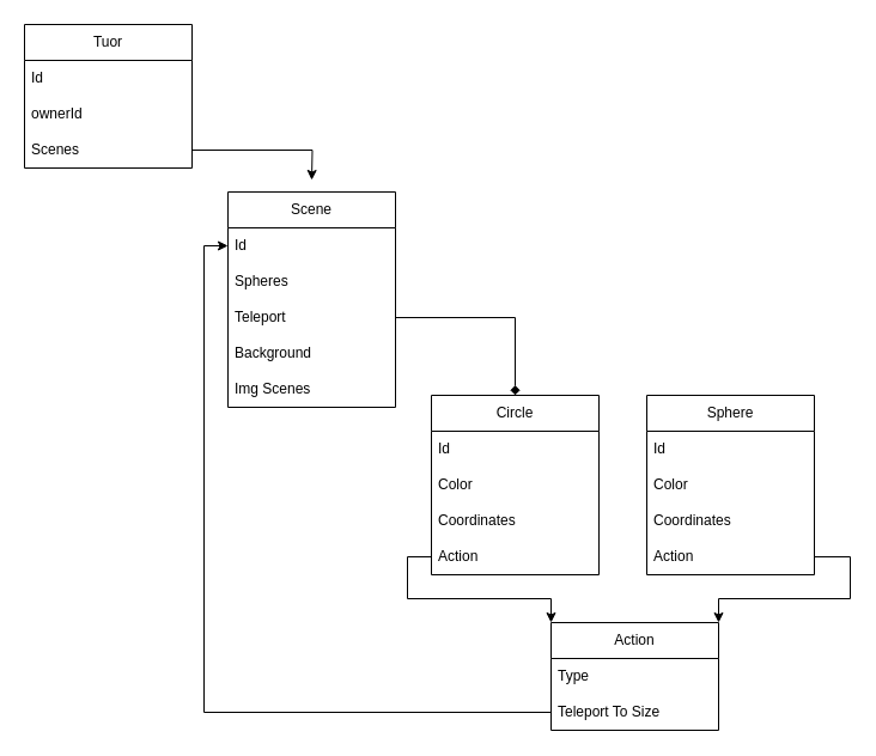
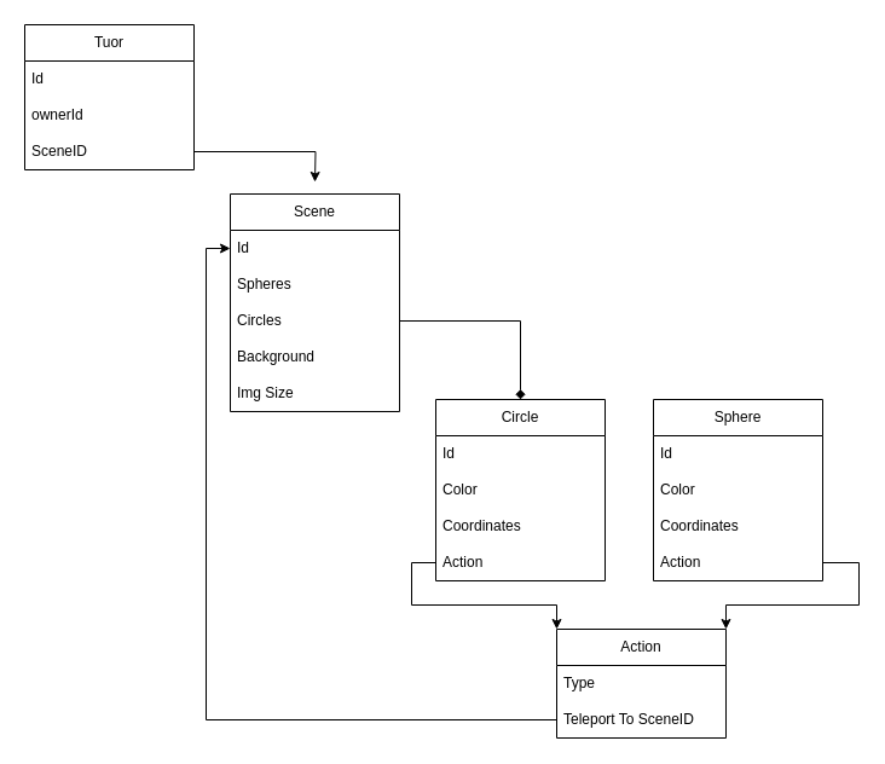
  <mxCell id="0" />
  <mxCell id="1" parent="0" />
  <mxCell id="2" value="Tuor" style="swimlane;fontStyle=0;childLayout=stackLayout;horizontal=1;startSize=30;horizontalStack=0;resizeParent=1;resizeParentMax=0;resizeLast=0;collapsible=1;marginBottom=0;whiteSpace=wrap;html=1;" vertex="1" parent="1"><mxGeometry x="20" y="20" width="140" height="120" as="geometry" /></mxCell>
  <mxCell id="3" value="Id" style="text;strokeColor=none;fillColor=none;align=left;verticalAlign=middle;spacingLeft=4;spacingRight=4;overflow=hidden;points=[[0,0.5],[1,0.5]];portConstraint=eastwest;rotatable=0;whiteSpace=wrap;html=1;" vertex="1" parent="2"><mxGeometry y="30" width="140" height="30" as="geometry" /></mxCell>
  <mxCell id="4" value="ownerId" style="text;strokeColor=none;fillColor=none;align=left;verticalAlign=middle;spacingLeft=4;spacingRight=4;overflow=hidden;points=[[0,0.5],[1,0.5]];portConstraint=eastwest;rotatable=0;whiteSpace=wrap;html=1;" vertex="1" parent="2"><mxGeometry y="60" width="140" height="30" as="geometry" /></mxCell>
- <mxCell id="5" value="Scenes" style="text;strokeColor=none;fillColor=none;align=left;verticalAlign=middle;spacingLeft=4;spacingRight=4;overflow=hidden;points=[[0,0.5],[1,0.5]];portConstraint=eastwest;rotatable=0;whiteSpace=wrap;html=1;" vertex="1" parent="2"><mxGeometry y="90" width="140" height="30" as="geometry" /></mxCell>
+ <mxCell id="5" value="SceneID" style="text;strokeColor=none;fillColor=none;align=left;verticalAlign=middle;spacingLeft=4;spacingRight=4;overflow=hidden;points=[[0,0.5],[1,0.5]];portConstraint=eastwest;rotatable=0;whiteSpace=wrap;html=1;" vertex="1" parent="2"><mxGeometry y="90" width="140" height="30" as="geometry" /></mxCell>
  <mxCell id="6" value="Scene" style="swimlane;fontStyle=0;childLayout=stackLayout;horizontal=1;startSize=30;horizontalStack=0;resizeParent=1;resizeParentMax=0;resizeLast=0;collapsible=1;marginBottom=0;whiteSpace=wrap;html=1;" vertex="1" parent="1"><mxGeometry x="190" y="160" width="140" height="180" as="geometry" /></mxCell>
  <mxCell id="7" value="Id" style="text;strokeColor=none;fillColor=none;align=left;verticalAlign=middle;spacingLeft=4;spacingRight=4;overflow=hidden;points=[[0,0.5],[1,0.5]];portConstraint=eastwest;rotatable=0;whiteSpace=wrap;html=1;" vertex="1" parent="6"><mxGeometry y="30" width="140" height="30" as="geometry" /></mxCell>
  <mxCell id="8" value="Spheres" style="text;strokeColor=none;fillColor=none;align=left;verticalAlign=middle;spacingLeft=4;spacingRight=4;overflow=hidden;points=[[0,0.5],[1,0.5]];portConstraint=eastwest;rotatable=0;whiteSpace=wrap;html=1;" vertex="1" parent="6"><mxGeometry y="60" width="140" height="30" as="geometry" /></mxCell>
- <mxCell id="9" value="Teleport" style="text;strokeColor=none;fillColor=none;align=left;verticalAlign=middle;spacingLeft=4;spacingRight=4;overflow=hidden;points=[[0,0.5],[1,0.5]];portConstraint=eastwest;rotatable=0;whiteSpace=wrap;html=1;" vertex="1" parent="6"><mxGeometry y="90" width="140" height="30" as="geometry" /></mxCell>
+ <mxCell id="9" value="Circles" style="text;strokeColor=none;fillColor=none;align=left;verticalAlign=middle;spacingLeft=4;spacingRight=4;overflow=hidden;points=[[0,0.5],[1,0.5]];portConstraint=eastwest;rotatable=0;whiteSpace=wrap;html=1;" vertex="1" parent="6"><mxGeometry y="90" width="140" height="30" as="geometry" /></mxCell>
  <mxCell id="10" value="Background" style="text;strokeColor=none;fillColor=none;align=left;verticalAlign=middle;spacingLeft=4;spacingRight=4;overflow=hidden;points=[[0,0.5],[1,0.5]];portConstraint=eastwest;rotatable=0;whiteSpace=wrap;html=1;" vertex="1" parent="6"><mxGeometry y="120" width="140" height="30" as="geometry" /></mxCell>
- <mxCell id="11" value="Img Scenes" style="text;strokeColor=none;fillColor=none;align=left;verticalAlign=middle;spacingLeft=4;spacingRight=4;overflow=hidden;points=[[0,0.5],[1,0.5]];portConstraint=eastwest;rotatable=0;whiteSpace=wrap;html=1;" vertex="1" parent="6"><mxGeometry y="150" width="140" height="30" as="geometry" /></mxCell>
+ <mxCell id="11" value="Img Size" style="text;strokeColor=none;fillColor=none;align=left;verticalAlign=middle;spacingLeft=4;spacingRight=4;overflow=hidden;points=[[0,0.5],[1,0.5]];portConstraint=eastwest;rotatable=0;whiteSpace=wrap;html=1;" vertex="1" parent="6"><mxGeometry y="150" width="140" height="30" as="geometry" /></mxCell>
  <mxCell id="12" value="Circle" style="swimlane;fontStyle=0;childLayout=stackLayout;horizontal=1;startSize=30;horizontalStack=0;resizeParent=1;resizeParentMax=0;resizeLast=0;collapsible=1;marginBottom=0;whiteSpace=wrap;html=1;" vertex="1" parent="1"><mxGeometry x="360" y="330" width="140" height="150" as="geometry" /></mxCell>
  <mxCell id="13" value="Id" style="text;strokeColor=none;fillColor=none;align=left;verticalAlign=middle;spacingLeft=4;spacingRight=4;overflow=hidden;points=[[0,0.5],[1,0.5]];portConstraint=eastwest;rotatable=0;whiteSpace=wrap;html=1;" vertex="1" parent="12"><mxGeometry y="30" width="140" height="30" as="geometry" /></mxCell>
  <mxCell id="14" value="Color" style="text;strokeColor=none;fillColor=none;align=left;verticalAlign=middle;spacingLeft=4;spacingRight=4;overflow=hidden;points=[[0,0.5],[1,0.5]];portConstraint=eastwest;rotatable=0;whiteSpace=wrap;html=1;" vertex="1" parent="12"><mxGeometry y="60" width="140" height="30" as="geometry" /></mxCell>
  <mxCell id="15" value="Coordinates" style="text;strokeColor=none;fillColor=none;align=left;verticalAlign=middle;spacingLeft=4;spacingRight=4;overflow=hidden;points=[[0,0.5],[1,0.5]];portConstraint=eastwest;rotatable=0;whiteSpace=wrap;html=1;" vertex="1" parent="12"><mxGeometry y="90" width="140" height="30" as="geometry" /></mxCell>
  <mxCell id="16" value="Action" style="text;strokeColor=none;fillColor=none;align=left;verticalAlign=middle;spacingLeft=4;spacingRight=4;overflow=hidden;points=[[0,0.5],[1,0.5]];portConstraint=eastwest;rotatable=0;whiteSpace=wrap;html=1;" vertex="1" parent="12"><mxGeometry y="120" width="140" height="30" as="geometry" /></mxCell>
  <mxCell id="17" value="Sphere" style="swimlane;fontStyle=0;childLayout=stackLayout;horizontal=1;startSize=30;horizontalStack=0;resizeParent=1;resizeParentMax=0;resizeLast=0;collapsible=1;marginBottom=0;whiteSpace=wrap;html=1;" vertex="1" parent="1"><mxGeometry x="540" y="330" width="140" height="150" as="geometry" /></mxCell>
  <mxCell id="18" value="Id" style="text;strokeColor=none;fillColor=none;align=left;verticalAlign=middle;spacingLeft=4;spacingRight=4;overflow=hidden;points=[[0,0.5],[1,0.5]];portConstraint=eastwest;rotatable=0;whiteSpace=wrap;html=1;" vertex="1" parent="17"><mxGeometry y="30" width="140" height="30" as="geometry" /></mxCell>
  <mxCell id="19" value="Color" style="text;strokeColor=none;fillColor=none;align=left;verticalAlign=middle;spacingLeft=4;spacingRight=4;overflow=hidden;points=[[0,0.5],[1,0.5]];portConstraint=eastwest;rotatable=0;whiteSpace=wrap;html=1;" vertex="1" parent="17"><mxGeometry y="60" width="140" height="30" as="geometry" /></mxCell>
  <mxCell id="20" value="Coordinates" style="text;strokeColor=none;fillColor=none;align=left;verticalAlign=middle;spacingLeft=4;spacingRight=4;overflow=hidden;points=[[0,0.5],[1,0.5]];portConstraint=eastwest;rotatable=0;whiteSpace=wrap;html=1;" vertex="1" parent="17"><mxGeometry y="90" width="140" height="30" as="geometry" /></mxCell>
  <mxCell id="21" value="Action" style="text;strokeColor=none;fillColor=none;align=left;verticalAlign=middle;spacingLeft=4;spacingRight=4;overflow=hidden;points=[[0,0.5],[1,0.5]];portConstraint=eastwest;rotatable=0;whiteSpace=wrap;html=1;" vertex="1" parent="17"><mxGeometry y="120" width="140" height="30" as="geometry" /></mxCell>
  <mxCell id="22" value="Action" style="swimlane;fontStyle=0;childLayout=stackLayout;horizontal=1;startSize=30;horizontalStack=0;resizeParent=1;resizeParentMax=0;resizeLast=0;collapsible=1;marginBottom=0;whiteSpace=wrap;html=1;" vertex="1" parent="1"><mxGeometry x="460" y="520" width="140" height="90" as="geometry" /></mxCell>
  <mxCell id="23" value="Type" style="text;strokeColor=none;fillColor=none;align=left;verticalAlign=middle;spacingLeft=4;spacingRight=4;overflow=hidden;points=[[0,0.5],[1,0.5]];portConstraint=eastwest;rotatable=0;whiteSpace=wrap;html=1;" vertex="1" parent="22"><mxGeometry y="30" width="140" height="30" as="geometry" /></mxCell>
- <mxCell id="24" value="Teleport To Size" style="text;strokeColor=none;fillColor=none;align=left;verticalAlign=middle;spacingLeft=4;spacingRight=4;overflow=hidden;points=[[0,0.5],[1,0.5]];portConstraint=eastwest;rotatable=0;whiteSpace=wrap;html=1;" vertex="1" parent="22"><mxGeometry y="60" width="140" height="30" as="geometry" /></mxCell>
+ <mxCell id="24" value="Teleport To SceneID" style="text;strokeColor=none;fillColor=none;align=left;verticalAlign=middle;spacingLeft=4;spacingRight=4;overflow=hidden;points=[[0,0.5],[1,0.5]];portConstraint=eastwest;rotatable=0;whiteSpace=wrap;html=1;" vertex="1" parent="22"><mxGeometry y="60" width="140" height="30" as="geometry" /></mxCell>
  <mxCell id="25" style="edgeStyle=orthogonalEdgeStyle;rounded=0;orthogonalLoop=1;jettySize=auto;html=1;entryX=0;entryY=0.5;entryDx=0;entryDy=0;" edge="1" parent="1" source="24" target="7"><mxGeometry relative="1" as="geometry" /></mxCell>
  <mxCell id="26" style="edgeStyle=orthogonalEdgeStyle;rounded=0;orthogonalLoop=1;jettySize=auto;html=1;entryX=0.5;entryY=0;entryDx=0;entryDy=0;endArrow=diamond;" edge="1" parent="1" source="9" target="12"><mxGeometry relative="1" as="geometry"><mxPoint x="400" y="260" as="targetPoint" /></mxGeometry></mxCell>
  <mxCell id="27" style="edgeStyle=orthogonalEdgeStyle;rounded=0;orthogonalLoop=1;jettySize=auto;html=1;exitX=1;exitY=0.5;exitDx=0;exitDy=0;" edge="1" parent="1" source="5"><mxGeometry relative="1" as="geometry"><mxPoint x="260" y="150" as="targetPoint" /></mxGeometry></mxCell>
  <mxCell id="28" style="edgeStyle=orthogonalEdgeStyle;rounded=0;orthogonalLoop=1;jettySize=auto;html=1;entryX=0;entryY=0;entryDx=0;entryDy=0;" edge="1" parent="1" source="16" target="22"><mxGeometry relative="1" as="geometry"><mxPoint x="410" y="500" as="targetPoint" /><Array as="points"><mxPoint x="340" y="465" /><mxPoint x="340" y="500" /><mxPoint x="460" y="500" /></Array></mxGeometry></mxCell>
  <mxCell id="29" style="edgeStyle=orthogonalEdgeStyle;rounded=0;orthogonalLoop=1;jettySize=auto;html=1;entryX=1;entryY=0;entryDx=0;entryDy=0;" edge="1" parent="1" source="21" target="22"><mxGeometry relative="1" as="geometry"><Array as="points"><mxPoint x="710" y="465" /><mxPoint x="710" y="500" /><mxPoint x="600" y="500" /></Array></mxGeometry></mxCell>
